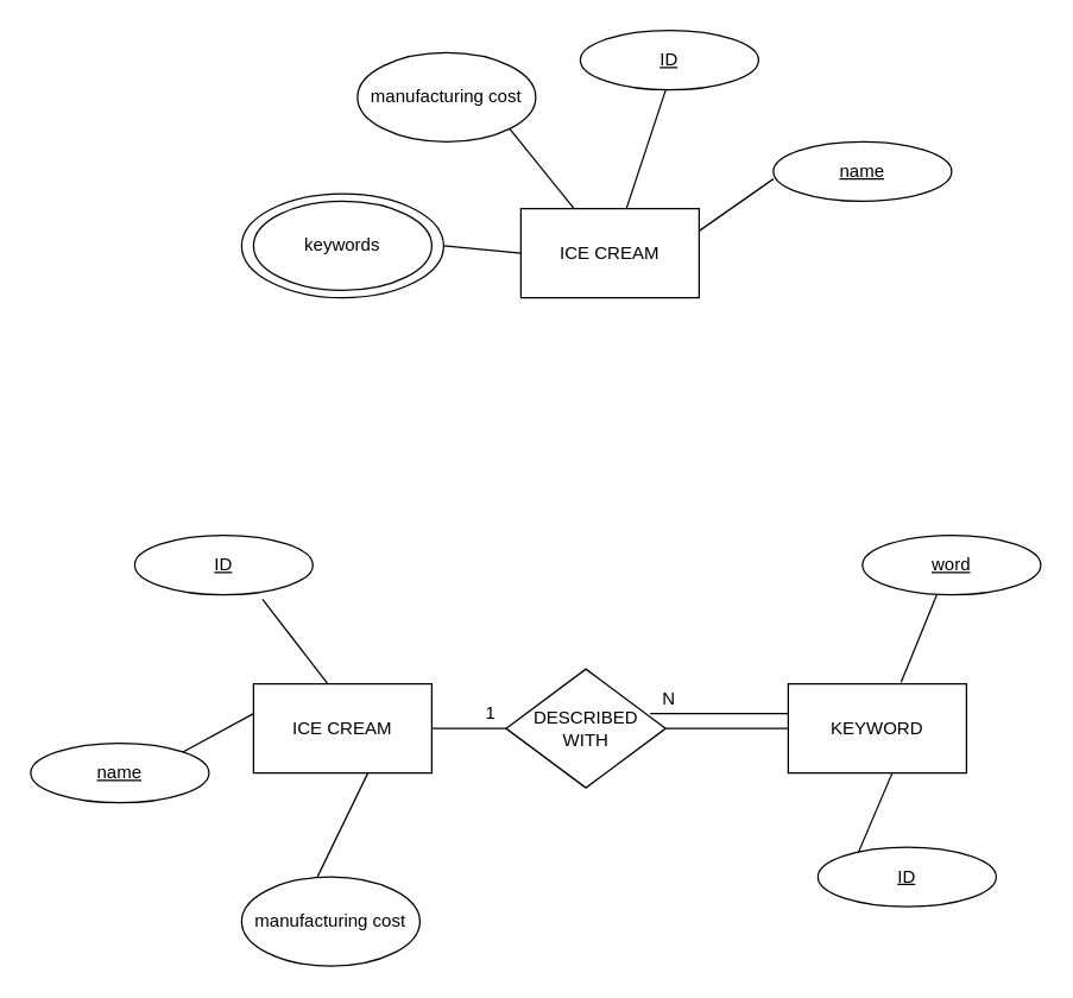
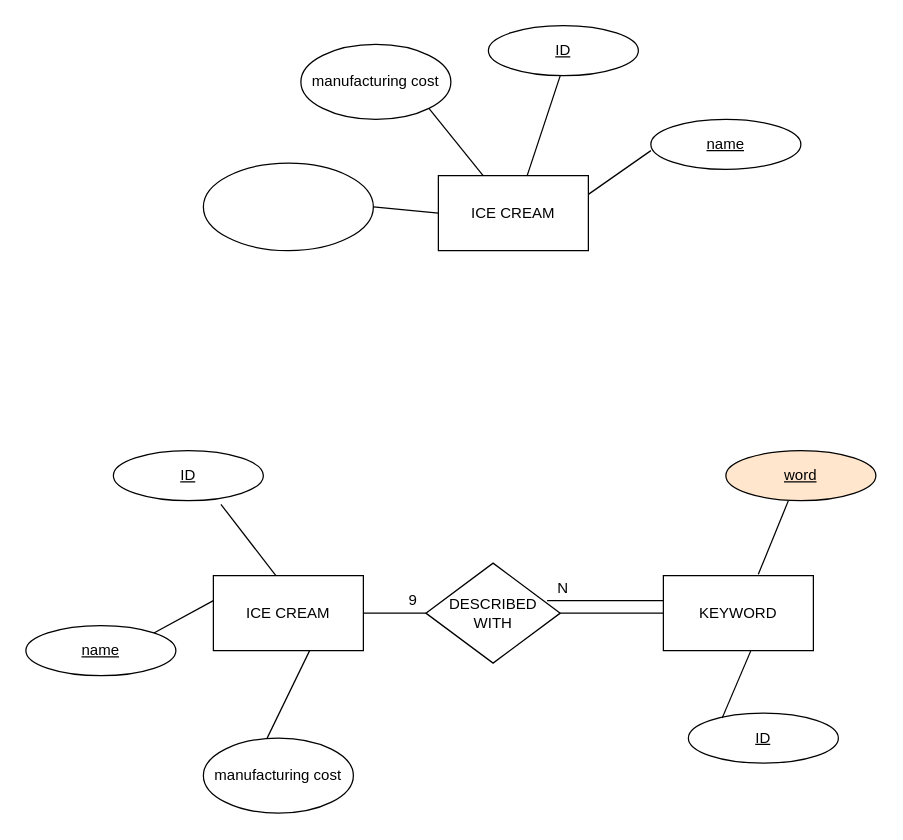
  <mxCell id="0" />
  <mxCell id="1" parent="0" />
  <mxCell id="2" value="ICE CREAM" style="rounded=0;whiteSpace=wrap;html=1;" vertex="1" parent="1"><mxGeometry x="350" y="140" width="120" height="60" as="geometry" /></mxCell>
  <mxCell id="3" value="&lt;u&gt;ID&lt;/u&gt;" style="ellipse;whiteSpace=wrap;html=1;" vertex="1" parent="1"><mxGeometry x="390" y="20" width="120" height="40" as="geometry" /></mxCell>
  <mxCell id="4" value="&lt;u&gt;name&lt;/u&gt;" style="ellipse;whiteSpace=wrap;html=1;" vertex="1" parent="1"><mxGeometry x="520" y="95" width="120" height="40" as="geometry" /></mxCell>
  <mxCell id="5" value="manufacturing cost" style="ellipse;whiteSpace=wrap;html=1;" vertex="1" parent="1"><mxGeometry x="240" y="35" width="120" height="60" as="geometry" /></mxCell>
  <mxCell id="6" value="" style="ellipse;whiteSpace=wrap;html=1;" vertex="1" parent="1"><mxGeometry x="162" y="130" width="136" height="70" as="geometry" /></mxCell>
- <mxCell id="7" value="keywords" style="ellipse;whiteSpace=wrap;html=1;" vertex="1" parent="1"><mxGeometry x="170" y="135" width="120" height="60" as="geometry" /></mxCell>
  <mxCell id="8" value="ICE CREAM" style="rounded=0;whiteSpace=wrap;html=1;" vertex="1" parent="1"><mxGeometry x="170" y="460" width="120" height="60" as="geometry" /></mxCell>
  <mxCell id="9" value="&lt;u&gt;ID&lt;/u&gt;" style="ellipse;whiteSpace=wrap;html=1;" vertex="1" parent="1"><mxGeometry x="90" y="360" width="120" height="40" as="geometry" /></mxCell>
  <mxCell id="10" value="&lt;u&gt;name&lt;/u&gt;" style="ellipse;whiteSpace=wrap;html=1;" vertex="1" parent="1"><mxGeometry x="20" y="500" width="120" height="40" as="geometry" /></mxCell>
  <mxCell id="11" value="manufacturing cost" style="ellipse;whiteSpace=wrap;html=1;" vertex="1" parent="1"><mxGeometry x="162" y="590" width="120" height="60" as="geometry" /></mxCell>
  <mxCell id="12" value="DESCRIBED&lt;br&gt;WITH" style="rhombus;whiteSpace=wrap;html=1;" vertex="1" parent="1"><mxGeometry x="340" y="450" width="107.5" height="80" as="geometry" /></mxCell>
  <mxCell id="13" value="KEYWORD" style="rounded=0;whiteSpace=wrap;html=1;" vertex="1" parent="1"><mxGeometry x="530" y="460" width="120" height="60" as="geometry" /></mxCell>
- <mxCell id="14" value="&lt;u&gt;word&lt;/u&gt;" style="ellipse;whiteSpace=wrap;html=1;" vertex="1" parent="1"><mxGeometry x="580" y="360" width="120" height="40" as="geometry" /></mxCell>
+ <mxCell id="14" value="&lt;u&gt;word&lt;/u&gt;" style="ellipse;whiteSpace=wrap;html=1;fillColor=#ffe6cc;" vertex="1" parent="1"><mxGeometry x="580" y="360" width="120" height="40" as="geometry" /></mxCell>
  <mxCell id="15" value="&lt;u&gt;ID&lt;/u&gt;" style="ellipse;whiteSpace=wrap;html=1;" vertex="1" parent="1"><mxGeometry x="550" y="570" width="120" height="40" as="geometry" /></mxCell>
  <mxCell id="16" value="" style="endArrow=none;html=1;entryX=0;entryY=0.5;entryDx=0;entryDy=0;exitX=1;exitY=0.5;exitDx=0;exitDy=0;" edge="1" parent="1" source="8" target="12"><mxGeometry width="50" height="50" relative="1" as="geometry"><mxPoint x="280" y="500" as="sourcePoint" /><mxPoint x="330" y="450" as="targetPoint" /></mxGeometry></mxCell>
  <mxCell id="17" value="" style="endArrow=none;html=1;entryX=0;entryY=0.5;entryDx=0;entryDy=0;" edge="1" parent="1" target="13"><mxGeometry width="50" height="50" relative="1" as="geometry"><mxPoint x="447.5" y="490" as="sourcePoint" /><mxPoint x="497.5" y="440" as="targetPoint" /></mxGeometry></mxCell>
  <mxCell id="18" value="" style="endArrow=none;html=1;entryX=0;entryY=0.5;entryDx=0;entryDy=0;exitX=0.902;exitY=0.375;exitDx=0;exitDy=0;exitPerimeter=0;" edge="1" parent="1" source="12"><mxGeometry width="50" height="50" relative="1" as="geometry"><mxPoint x="447.5" y="480" as="sourcePoint" /><mxPoint x="530" y="480" as="targetPoint" /></mxGeometry></mxCell>
- <mxCell id="19" value="1" style="text;html=1;strokeColor=none;fillColor=none;align=center;verticalAlign=middle;whiteSpace=wrap;rounded=0;" vertex="1" parent="1"><mxGeometry x="310" y="470" width="40" height="20" as="geometry" /></mxCell>
+ <mxCell id="19" value="9" style="text;html=1;strokeColor=none;fillColor=none;align=center;verticalAlign=middle;whiteSpace=wrap;rounded=0;" vertex="1" parent="1"><mxGeometry x="310" y="470" width="40" height="20" as="geometry" /></mxCell>
  <mxCell id="20" value="N" style="text;html=1;strokeColor=none;fillColor=none;align=center;verticalAlign=middle;whiteSpace=wrap;rounded=0;" vertex="1" parent="1"><mxGeometry x="430" y="460" width="40" height="20" as="geometry" /></mxCell>
  <mxCell id="21" value="" style="endArrow=none;html=1;exitX=1;exitY=0.25;exitDx=0;exitDy=0;" edge="1" parent="1" source="2"><mxGeometry width="50" height="50" relative="1" as="geometry"><mxPoint x="470" y="170" as="sourcePoint" /><mxPoint x="520" y="120" as="targetPoint" /></mxGeometry></mxCell>
  <mxCell id="22" value="" style="endArrow=none;html=1;exitX=0.592;exitY=0;exitDx=0;exitDy=0;exitPerimeter=0;" edge="1" parent="1" source="2"><mxGeometry width="50" height="50" relative="1" as="geometry"><mxPoint x="397.5" y="110" as="sourcePoint" /><mxPoint x="447.5" y="60" as="targetPoint" /></mxGeometry></mxCell>
  <mxCell id="23" value="" style="endArrow=none;html=1;entryX=1;entryY=1;entryDx=0;entryDy=0;" edge="1" parent="1" source="2" target="5"><mxGeometry width="50" height="50" relative="1" as="geometry"><mxPoint x="290" y="135" as="sourcePoint" /><mxPoint x="340" y="85" as="targetPoint" /></mxGeometry></mxCell>
  <mxCell id="24" value="" style="endArrow=none;html=1;exitX=1;exitY=0.5;exitDx=0;exitDy=0;" edge="1" parent="1" source="6"><mxGeometry width="50" height="50" relative="1" as="geometry"><mxPoint x="300" y="220" as="sourcePoint" /><mxPoint x="350" y="170" as="targetPoint" /></mxGeometry></mxCell>
  <mxCell id="25" value="" style="endArrow=none;html=1;exitX=0.633;exitY=-0.017;exitDx=0;exitDy=0;exitPerimeter=0;" edge="1" parent="1" source="13"><mxGeometry width="50" height="50" relative="1" as="geometry"><mxPoint x="580" y="450" as="sourcePoint" /><mxPoint x="630" y="400" as="targetPoint" /></mxGeometry></mxCell>
  <mxCell id="26" value="" style="endArrow=none;html=1;exitX=0.225;exitY=0.1;exitDx=0;exitDy=0;exitPerimeter=0;" edge="1" parent="1" source="15"><mxGeometry width="50" height="50" relative="1" as="geometry"><mxPoint x="550" y="570" as="sourcePoint" /><mxPoint x="600" y="520" as="targetPoint" /></mxGeometry></mxCell>
  <mxCell id="27" value="" style="endArrow=none;html=1;entryX=0.717;entryY=1.075;entryDx=0;entryDy=0;entryPerimeter=0;" edge="1" parent="1" target="9"><mxGeometry width="50" height="50" relative="1" as="geometry"><mxPoint x="220" y="460" as="sourcePoint" /><mxPoint x="270" y="410" as="targetPoint" /></mxGeometry></mxCell>
  <mxCell id="28" value="" style="endArrow=none;html=1;exitX=0.425;exitY=0;exitDx=0;exitDy=0;exitPerimeter=0;" edge="1" parent="1" source="11"><mxGeometry width="50" height="50" relative="1" as="geometry"><mxPoint x="197" y="570" as="sourcePoint" /><mxPoint x="247" y="520" as="targetPoint" /></mxGeometry></mxCell>
  <mxCell id="29" value="" style="endArrow=none;html=1;exitX=1;exitY=0;exitDx=0;exitDy=0;" edge="1" parent="1" source="10"><mxGeometry width="50" height="50" relative="1" as="geometry"><mxPoint x="120" y="530" as="sourcePoint" /><mxPoint x="170" y="480" as="targetPoint" /></mxGeometry></mxCell>
